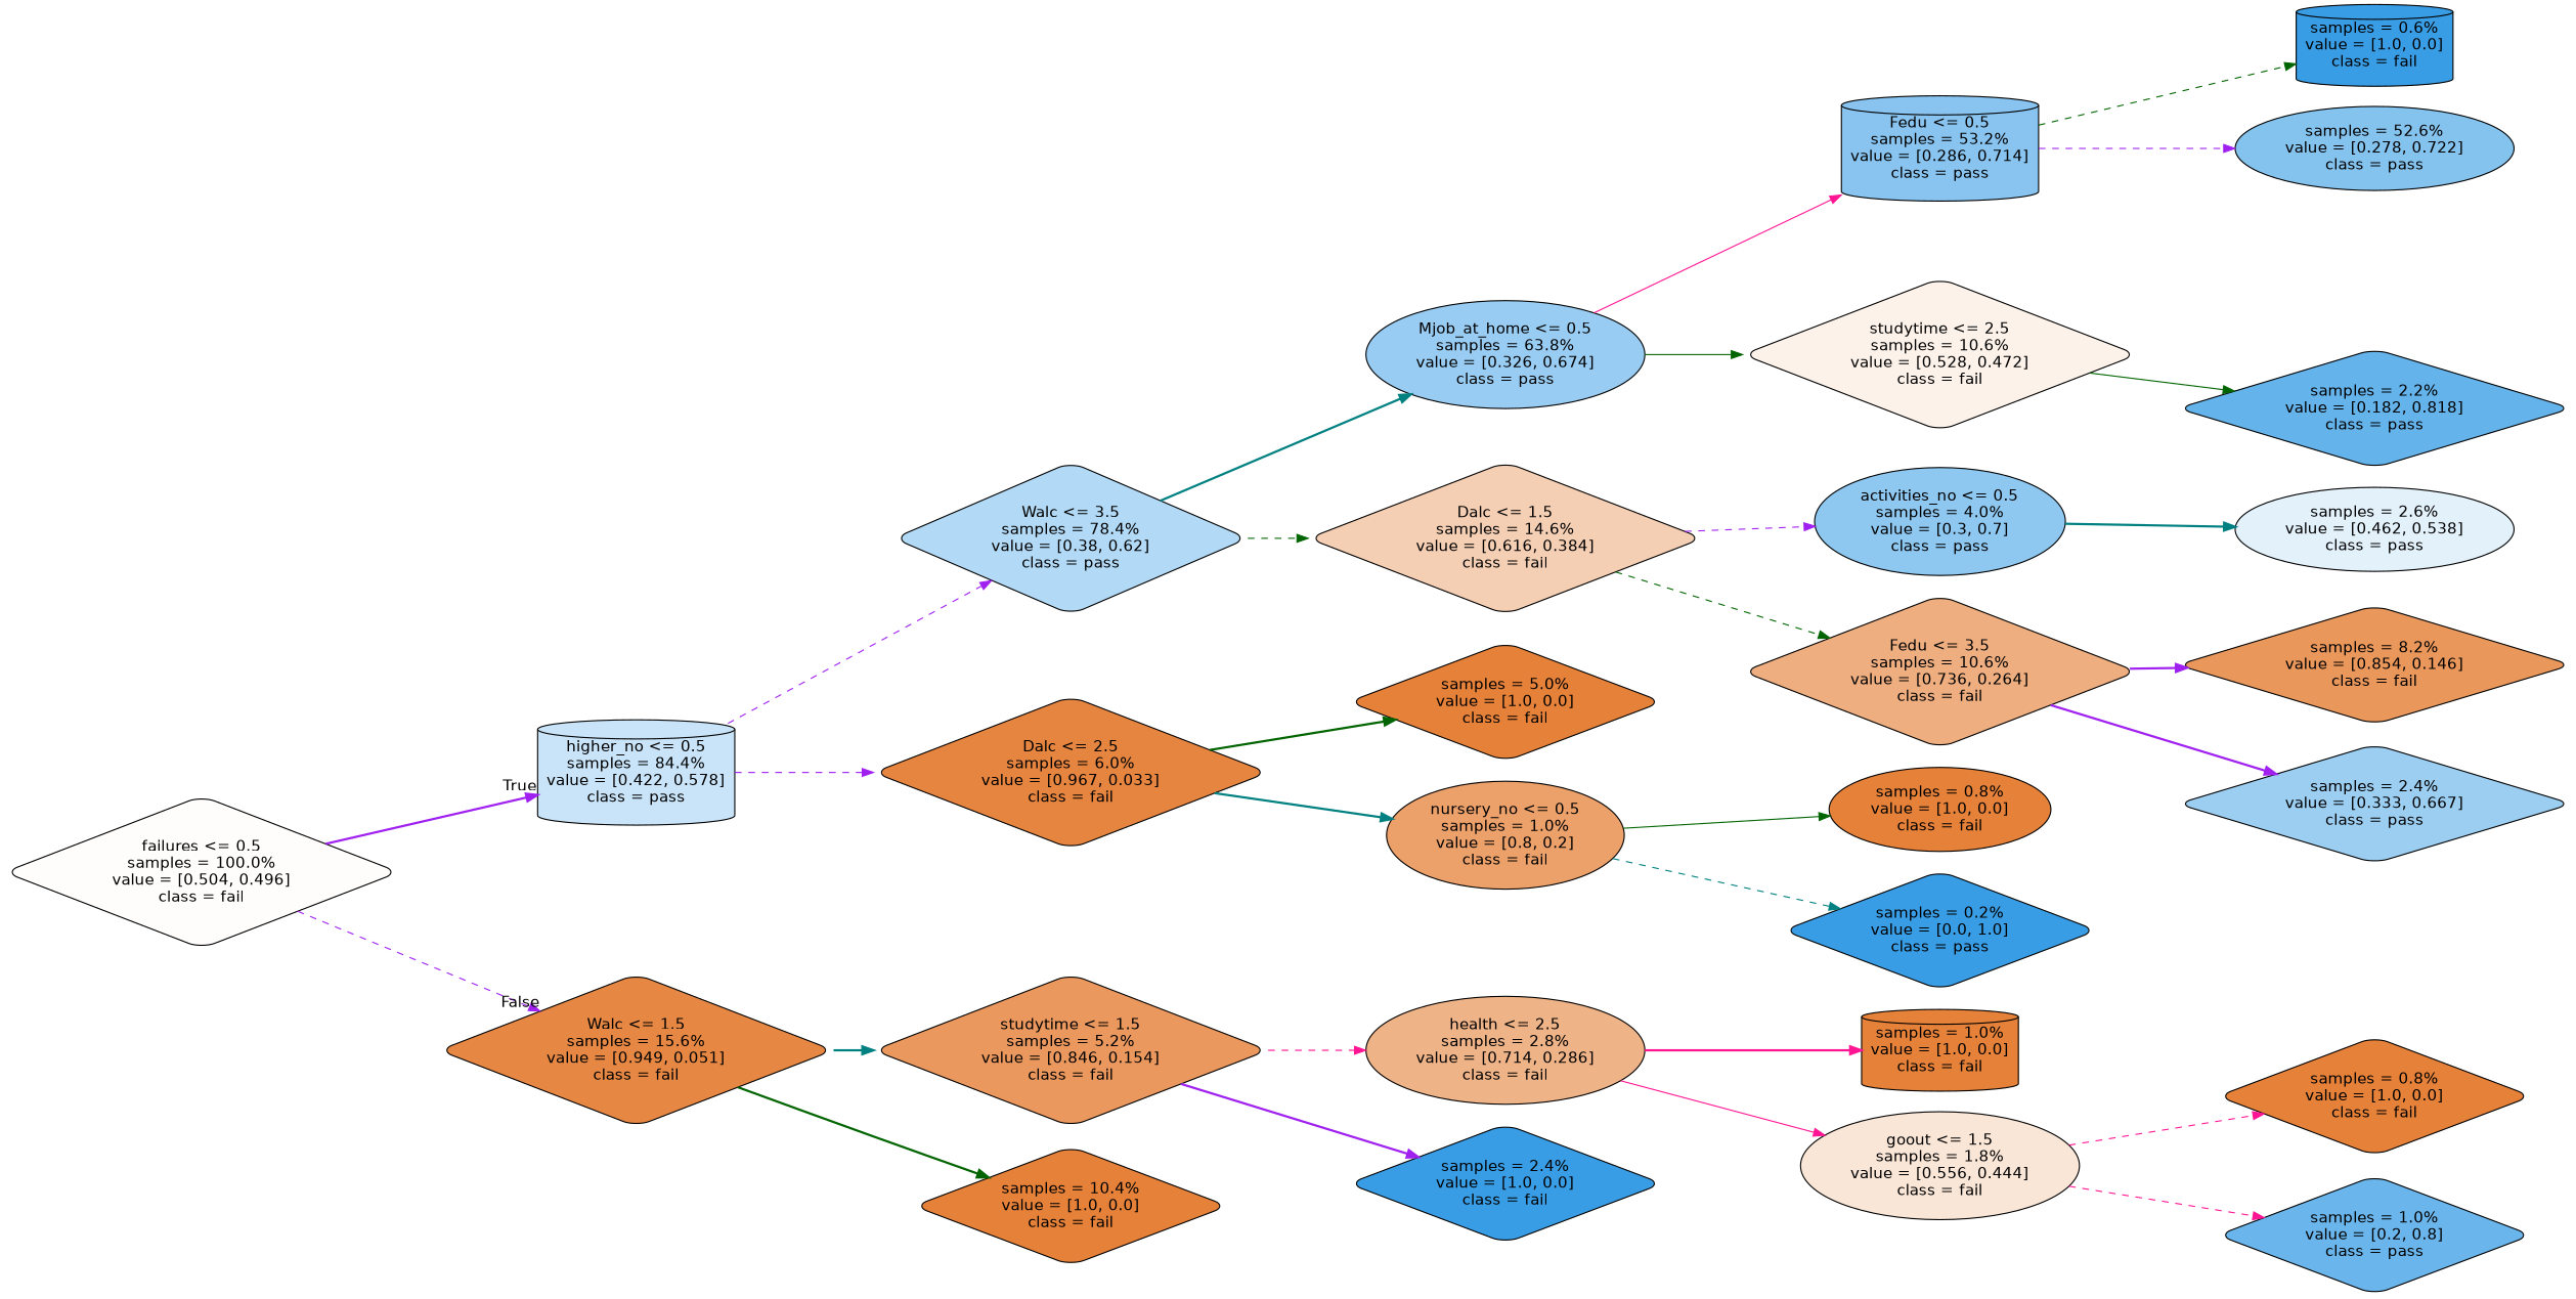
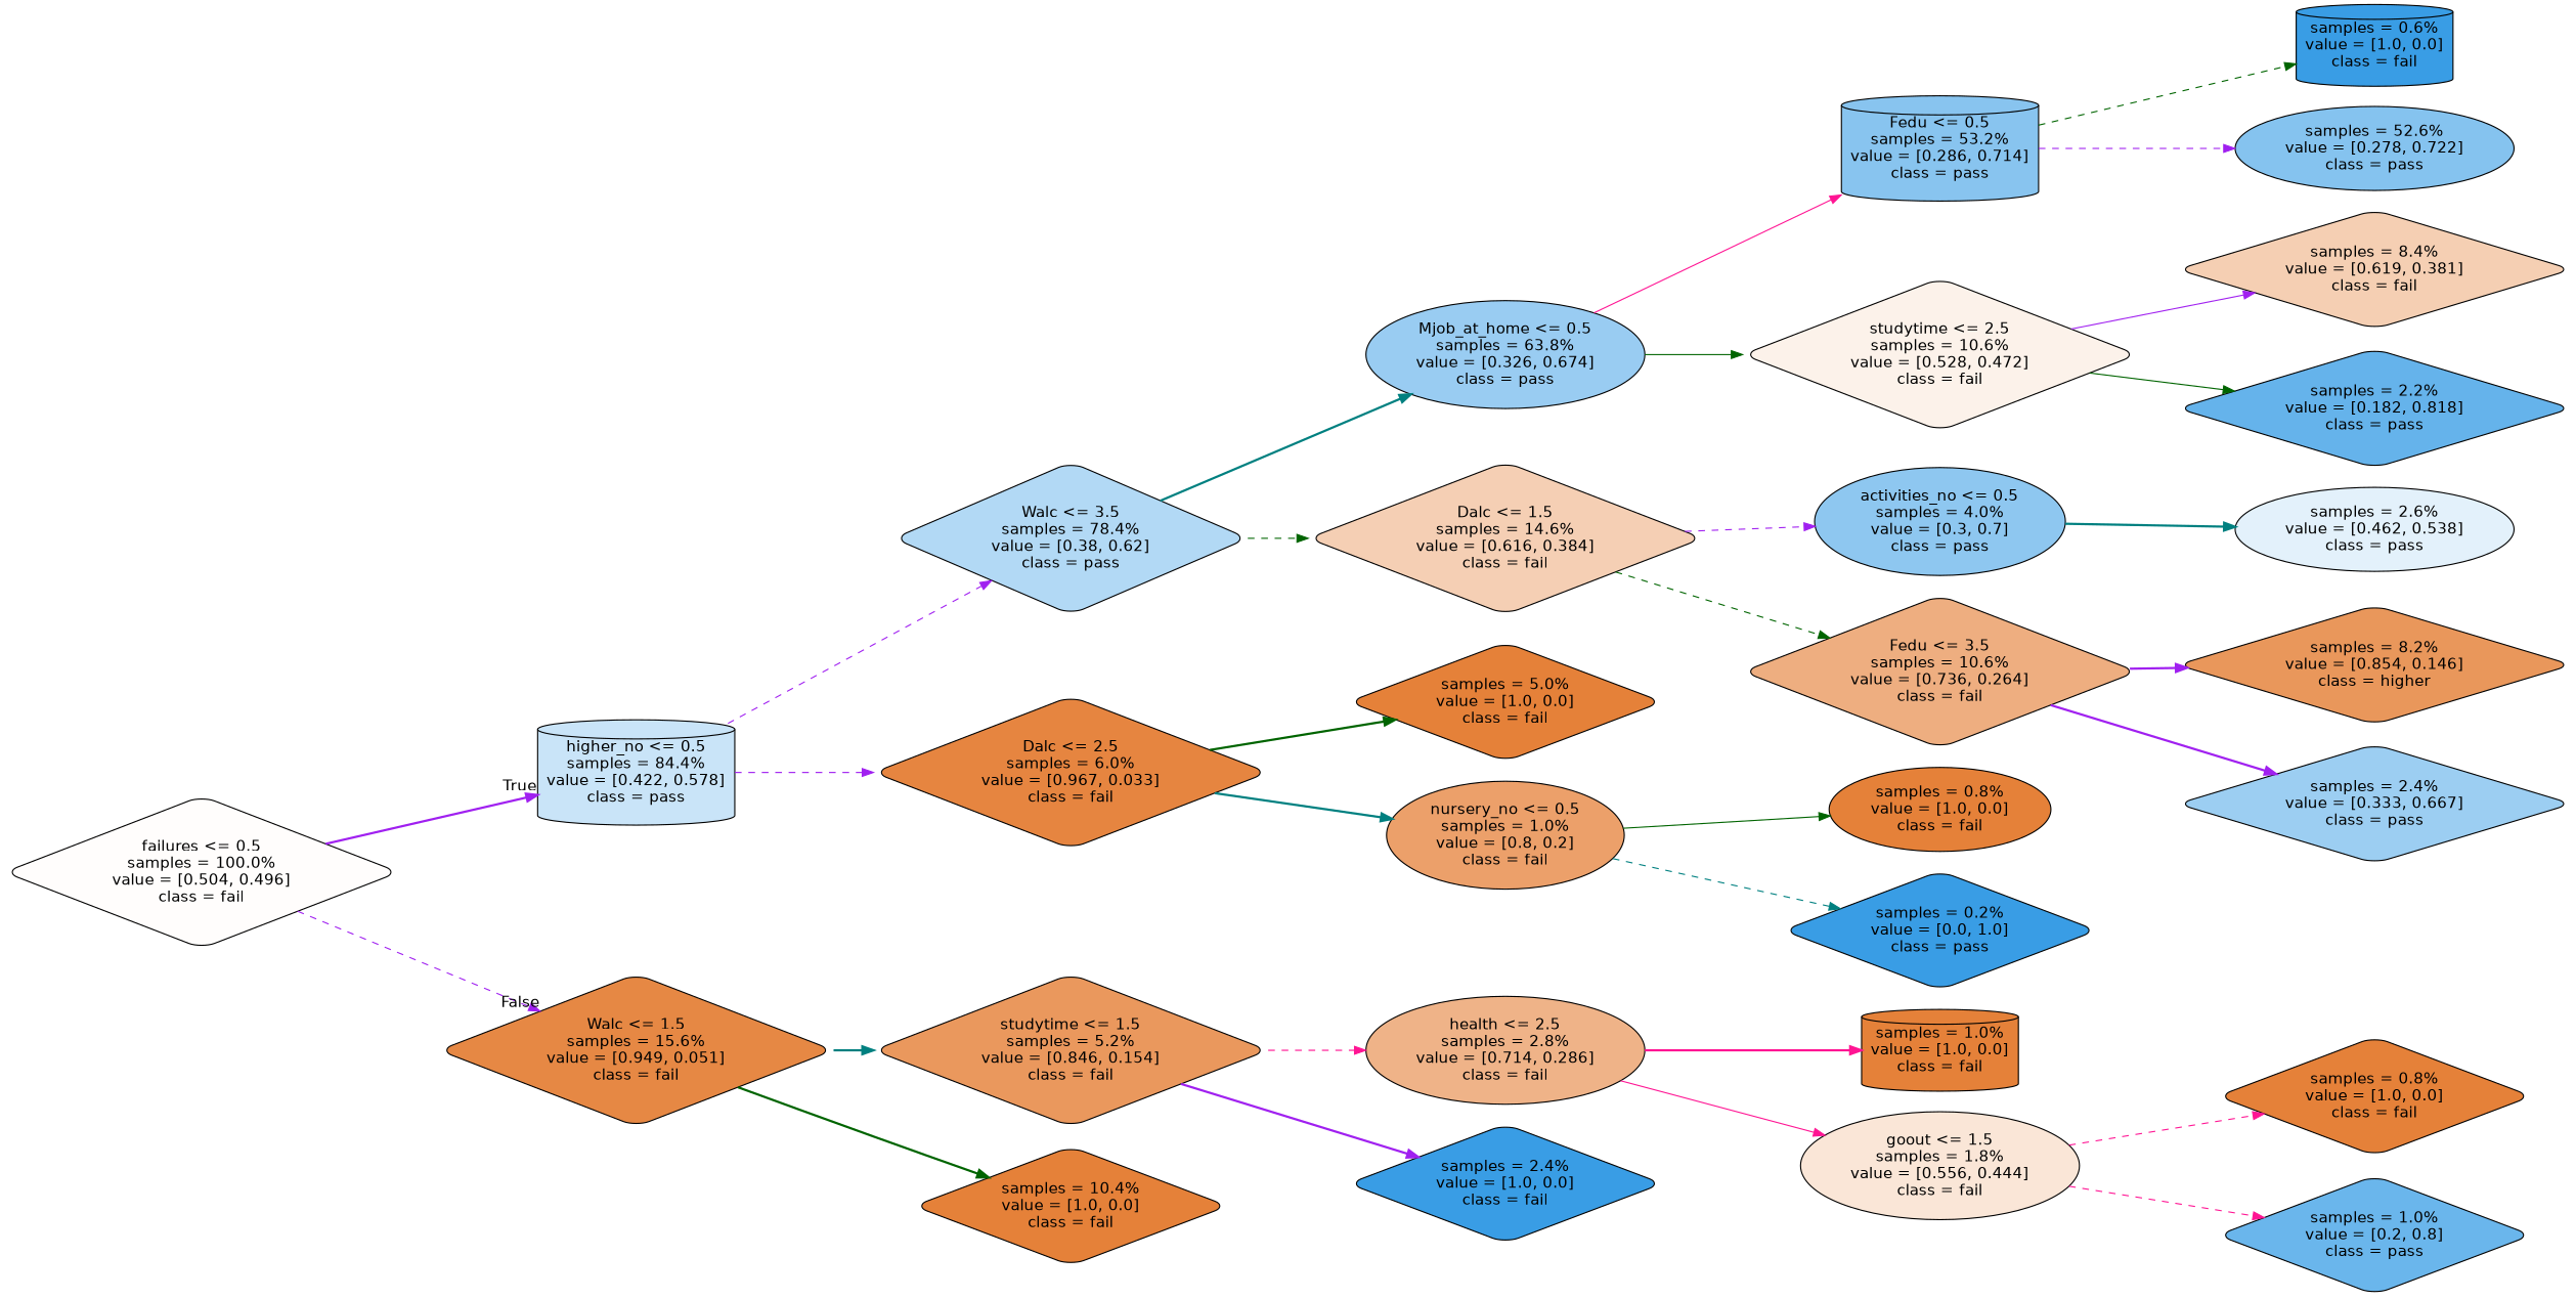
  digraph {
    rankdir=LR
    node [color=black fillcolor="#e58139" fontname=helvetica shape=diamond style="filled, rounded"]
    edge [color=purple fontname=helvetica style=dashed]
    n1 [fillcolor="#fffdfc" label="failures <= 0.5\nsamples = 100.0%\nvalue = [0.504, 0.496]\nclass = fail"]
    n2 [fillcolor="#c9e4f8" label="higher_no <= 0.5\nsamples = 84.4%\nvalue = [0.422, 0.578]\nclass = pass" shape=cylinder]
    n3 [fillcolor="#e68844" label="Walc <= 1.5\nsamples = 15.6%\nvalue = [0.949, 0.051]\nclass = fail"]
    n4 [fillcolor="#b2d9f5" label="Walc <= 3.5\nsamples = 78.4%\nvalue = [0.38, 0.62]\nclass = pass"]
    n5 [fillcolor="#e68540" label="Dalc <= 2.5\nsamples = 6.0%\nvalue = [0.967, 0.033]\nclass = fail"]
    n6 [fillcolor="#ea985d" label="studytime <= 1.5\nsamples = 5.2%\nvalue = [0.846, 0.154]\nclass = fail"]
    n7 [label="samples = 10.4%\nvalue = [1.0, 0.0]\nclass = fail"]
    n8 [fillcolor="#99ccf2" label="Mjob_at_home <= 0.5\nsamples = 63.8%\nvalue = [0.326, 0.674]\nclass = pass" shape=ellipse]
    n9 [fillcolor="#f5cfb4" label="Dalc <= 1.5\nsamples = 14.6%\nvalue = [0.616, 0.384]\nclass = fail"]
    n10 [label="samples = 5.0%\nvalue = [1.0, 0.0]\nclass = fail"]
    n11 [fillcolor="#eca06a" label="nursery_no <= 0.5\nsamples = 1.0%\nvalue = [0.8, 0.2]\nclass = fail" shape=ellipse]
    n12 [fillcolor="#88c4ef" label="Fedu <= 0.5\nsamples = 53.2%\nvalue = [0.286, 0.714]\nclass = pass" shape=cylinder]
    n13 [fillcolor="#fcf2ea" label="studytime <= 2.5\nsamples = 10.6%\nvalue = [0.528, 0.472]\nclass = fail"]
    n14 [fillcolor="#8ec7f0" label="activities_no <= 0.5\nsamples = 4.0%\nvalue = [0.3, 0.7]\nclass = pass" shape=ellipse]
    n15 [fillcolor="#eeae80" label="Fedu <= 3.5\nsamples = 10.6%\nvalue = [0.736, 0.264]\nclass = fail"]
    n16 [fillcolor="#399de5" label="samples = 0.6%\nvalue = [1.0, 0.0]\nclass = fail" shape=cylinder]
    n17 [fillcolor="#85c3ef" label="samples = 52.6%\nvalue = [0.278, 0.722]\nclass = pass" shape=ellipse]
+   n18 [fillcolor="#f5cfb3" label="samples = 8.4%\nvalue = [0.619, 0.381]\nclass = fail"]
    n19 [fillcolor="#65b3eb" label="samples = 2.2%\nvalue = [0.182, 0.818]\nclass = pass"]
    n20 [fillcolor="#e3f1fb" label="samples = 2.6%\nvalue = [0.462, 0.538]\nclass = pass" shape=ellipse]
-   n21 [fillcolor="#e9975b" label="samples = 8.2%\nvalue = [0.854, 0.146]\nclass = fail"]
+   n21 [fillcolor="#e9975b" label="samples = 8.2%\nvalue = [0.854, 0.146]\nclass = higher"]
    n22 [fillcolor="#9ccef2" label="samples = 2.4%\nvalue = [0.333, 0.667]\nclass = pass"]
    n23 [label="samples = 0.8%\nvalue = [1.0, 0.0]\nclass = fail" shape=ellipse]
    n24 [fillcolor="#399de5" label="samples = 0.2%\nvalue = [0.0, 1.0]\nclass = pass"]
    n25 [fillcolor="#efb388" label="health <= 2.5\nsamples = 2.8%\nvalue = [0.714, 0.286]\nclass = fail" shape=ellipse]
    n26 [fillcolor="#399de5" label="samples = 2.4%\nvalue = [1.0, 0.0]\nclass = fail"]
    n27 [label="samples = 1.0%\nvalue = [1.0, 0.0]\nclass = fail" shape=cylinder]
    n28 [fillcolor="#fae6d7" label="goout <= 1.5\nsamples = 1.8%\nvalue = [0.556, 0.444]\nclass = fail" shape=ellipse]
    n29 [label="samples = 0.8%\nvalue = [1.0, 0.0]\nclass = fail"]
    n30 [fillcolor="#6ab6ec" label="samples = 1.0%\nvalue = [0.2, 0.8]\nclass = pass"]
    n1 -> n2 [headlabel=True labelangle=45 labeldistance=2.5 style=bold]
    n1 -> n3 [headlabel=False labelangle=-45 labeldistance=2.5]
    n2 -> n4
    n2 -> n5
    n3 -> n6 [color=teal style=bold]
    n3 -> n7 [color=darkgreen style=bold]
    n4 -> n8 [color=teal style=bold]
    n4 -> n9 [color=darkgreen]
    n5 -> n10 [color=darkgreen style=bold]
    n5 -> n11 [color=teal style=bold]
    n6 -> n25 [color=deeppink]
    n6 -> n26 [style=bold]
    n8 -> n12 [color=deeppink style=solid]
    n8 -> n13 [color=darkgreen style=solid]
    n9 -> n14
    n9 -> n15 [color=darkgreen]
    n11 -> n23 [color=darkgreen style=solid]
    n11 -> n24 [color=teal]
    n12 -> n16 [color=darkgreen]
    n12 -> n17
+   n13 -> n18 [style=solid]
    n13 -> n19 [color=darkgreen style=solid]
    n14 -> n20 [color=teal style=bold]
    n15 -> n21 [style=bold]
    n15 -> n22 [style=bold]
    n25 -> n27 [color=deeppink style=bold]
    n25 -> n28 [color=deeppink style=solid]
    n28 -> n29 [color=deeppink]
    n28 -> n30 [color=deeppink]
  }
